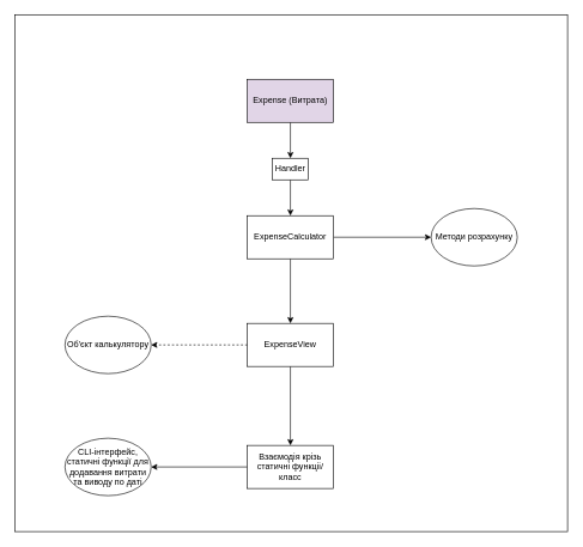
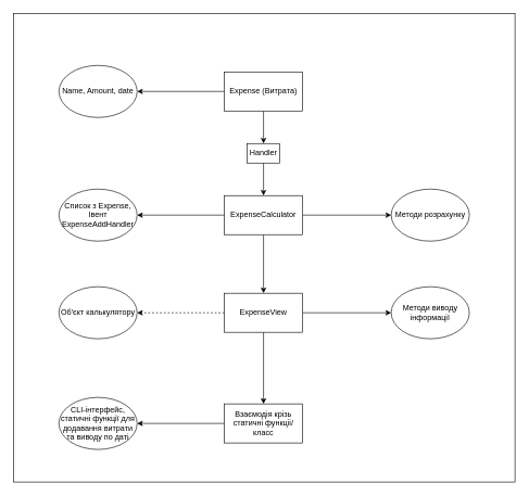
  <mxCell id="0" />
  <mxCell id="1" parent="0" />
  <mxCell id="2" value="" style="rounded=0;whiteSpace=wrap;html=1;" vertex="1" parent="1"><mxGeometry x="20" y="20" width="770" height="720" as="geometry" /></mxCell>
  <mxCell id="3" style="edgeStyle=orthogonalEdgeStyle;rounded=0;orthogonalLoop=1;jettySize=auto;html=1;entryX=0.5;entryY=0;entryDx=0;entryDy=0;" edge="1" parent="1" source="5" target="11"><mxGeometry relative="1" as="geometry" /></mxCell>
- <mxCell id="5" value="Expense (Витрата)" style="rounded=0;whiteSpace=wrap;html=1;fillColor=#e1d5e7;" vertex="1" parent="1"><mxGeometry x="344" y="110" width="120" height="60" as="geometry" /></mxCell>
+ <mxCell id="4" style="edgeStyle=orthogonalEdgeStyle;rounded=0;orthogonalLoop=1;jettySize=auto;html=1;" edge="1" parent="1" source="5" target="18"><mxGeometry relative="1" as="geometry" /></mxCell>
+ <mxCell id="5" value="Expense (Витрата)" style="rounded=0;whiteSpace=wrap;html=1;" vertex="1" parent="1"><mxGeometry x="344" y="110" width="120" height="60" as="geometry" /></mxCell>
  <mxCell id="6" style="edgeStyle=orthogonalEdgeStyle;rounded=0;orthogonalLoop=1;jettySize=auto;html=1;" edge="1" parent="1" source="9" target="15"><mxGeometry relative="1" as="geometry" /></mxCell>
+ <mxCell id="7" style="edgeStyle=orthogonalEdgeStyle;rounded=0;orthogonalLoop=1;jettySize=auto;html=1;" edge="1" parent="1" source="9" target="19"><mxGeometry relative="1" as="geometry" /></mxCell>
  <mxCell id="8" style="edgeStyle=orthogonalEdgeStyle;rounded=0;orthogonalLoop=1;jettySize=auto;html=1;" edge="1" parent="1" source="9" target="20"><mxGeometry relative="1" as="geometry" /></mxCell>
  <mxCell id="9" value="ExpenseCalculator" style="rounded=0;whiteSpace=wrap;html=1;" vertex="1" parent="1"><mxGeometry x="344" y="300" width="120" height="60" as="geometry" /></mxCell>
  <mxCell id="10" style="edgeStyle=orthogonalEdgeStyle;rounded=0;orthogonalLoop=1;jettySize=auto;html=1;entryX=0.5;entryY=0;entryDx=0;entryDy=0;" edge="1" parent="1" source="11" target="9"><mxGeometry relative="1" as="geometry" /></mxCell>
  <mxCell id="11" value="Handler" style="rounded=0;whiteSpace=wrap;html=1;" vertex="1" parent="1"><mxGeometry x="379" y="220" width="50" height="30" as="geometry" /></mxCell>
  <mxCell id="12" style="edgeStyle=orthogonalEdgeStyle;rounded=0;orthogonalLoop=1;jettySize=auto;html=1;" edge="1" parent="1" source="15" target="17"><mxGeometry relative="1" as="geometry" /></mxCell>
  <mxCell id="13" style="edgeStyle=orthogonalEdgeStyle;rounded=0;orthogonalLoop=1;jettySize=auto;html=1;dashed=1;" edge="1" parent="1" source="15" target="21"><mxGeometry relative="1" as="geometry" /></mxCell>
+ <mxCell id="14" style="edgeStyle=orthogonalEdgeStyle;rounded=0;orthogonalLoop=1;jettySize=auto;html=1;" edge="1" parent="1" source="15" target="22"><mxGeometry relative="1" as="geometry" /></mxCell>
  <mxCell id="15" value="ExpenseView" style="rounded=0;whiteSpace=wrap;html=1;" vertex="1" parent="1"><mxGeometry x="344" y="450" width="120" height="60" as="geometry" /></mxCell>
  <mxCell id="16" style="edgeStyle=orthogonalEdgeStyle;rounded=0;orthogonalLoop=1;jettySize=auto;html=1;" edge="1" parent="1" source="17" target="23"><mxGeometry relative="1" as="geometry" /></mxCell>
  <mxCell id="17" value="Взаємодія крізь статичні функціі/класс" style="rounded=0;whiteSpace=wrap;html=1;" vertex="1" parent="1"><mxGeometry x="344" y="620" width="120" height="60" as="geometry" /></mxCell>
+ <mxCell id="18" value="Name, Amount, date" style="ellipse;whiteSpace=wrap;html=1;" vertex="1" parent="1"><mxGeometry x="90" y="100" width="120" height="80" as="geometry" /></mxCell>
+ <mxCell id="19" value="Список з Expense, Івент ExpenseAddHandler" style="ellipse;whiteSpace=wrap;html=1;" vertex="1" parent="1"><mxGeometry x="90" y="290" width="120" height="80" as="geometry" /></mxCell>
  <mxCell id="20" value="Методи розрахунку" style="ellipse;whiteSpace=wrap;html=1;" vertex="1" parent="1"><mxGeometry x="600" y="290" width="120" height="80" as="geometry" /></mxCell>
  <mxCell id="21" value="Об'єкт калькулятору" style="ellipse;whiteSpace=wrap;html=1;" vertex="1" parent="1"><mxGeometry x="90" y="440" width="120" height="80" as="geometry" /></mxCell>
+ <mxCell id="22" value="Методи виводу інформації" style="ellipse;whiteSpace=wrap;html=1;" vertex="1" parent="1"><mxGeometry x="600" y="440" width="120" height="80" as="geometry" /></mxCell>
  <mxCell id="23" value="CLI-інтерфейс, статичні функції для додавання витрати та виводу по даті" style="ellipse;whiteSpace=wrap;html=1;" vertex="1" parent="1"><mxGeometry x="90" y="610" width="120" height="80" as="geometry" /></mxCell>
